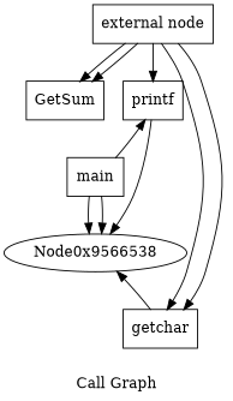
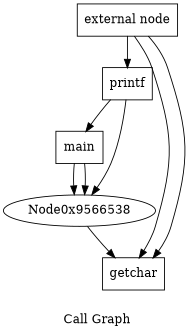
  digraph {
    label="Call Graph"
    node [shape=record]
    n1 [label="{external node}"]
-   n2 [label="{GetSum}"]
    n3 [label="{printf}"]
    n4 [label="{getchar}"]
    n5 [label="{main}"]
    n6 [label=Node0x9566538 shape=""]
-   n1 -> n2
-   n1 -> n2
    n1 -> n3
    n1 -> n4
    n1 -> n4
    n3 -> n6
-   n4 -> n6
-   n5 -> n3
+   n6 -> n4
+   n3 -> n5
    n5 -> n6
    n5 -> n6
  }
